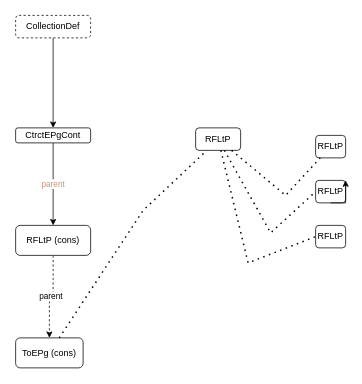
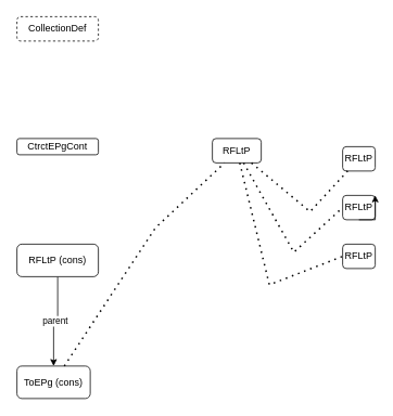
  <mxCell id="0" />
  <mxCell id="1" parent="0" />
  <mxCell id="2" value="RFLtP" style="rounded=1;whiteSpace=wrap;html=1;" vertex="1" parent="1"><mxGeometry x="260" y="170" width="60" height="30" as="geometry" /></mxCell>
  <mxCell id="3" value="RFLtP" style="rounded=1;whiteSpace=wrap;html=1;" vertex="1" parent="1"><mxGeometry x="420" y="300" width="40" height="30" as="geometry" /></mxCell>
  <mxCell id="4" value="RFLtP" style="rounded=1;whiteSpace=wrap;html=1;" vertex="1" parent="1"><mxGeometry x="420" y="240" width="40" height="30" as="geometry" /></mxCell>
  <mxCell id="5" value="RFLtP" style="rounded=1;whiteSpace=wrap;html=1;" vertex="1" parent="1"><mxGeometry x="420" y="180" width="40" height="30" as="geometry" /></mxCell>
  <mxCell id="6" value="" style="endArrow=none;dashed=1;html=1;dashPattern=1 3;strokeWidth=2;rounded=0;" edge="1" parent="1" source="2" target="5"><mxGeometry width="50" height="50" relative="1" as="geometry"><mxPoint x="740" y="610" as="sourcePoint" /><mxPoint x="790" y="560" as="targetPoint" /><Array as="points"><mxPoint x="380" y="260" /></Array></mxGeometry></mxCell>
  <mxCell id="7" value="" style="endArrow=none;dashed=1;html=1;dashPattern=1 3;strokeWidth=2;rounded=0;entryX=0;entryY=0.5;entryDx=0;entryDy=0;" edge="1" parent="1" source="2" target="4"><mxGeometry width="50" height="50" relative="1" as="geometry"><mxPoint x="330" y="260" as="sourcePoint" /><mxPoint x="400" y="270" as="targetPoint" /><Array as="points"><mxPoint x="360" y="310" /></Array></mxGeometry></mxCell>
  <mxCell id="8" value="" style="endArrow=none;dashed=1;html=1;dashPattern=1 3;strokeWidth=2;rounded=0;entryX=0;entryY=0.5;entryDx=0;entryDy=0;" edge="1" parent="1" source="2" target="3"><mxGeometry width="50" height="50" relative="1" as="geometry"><mxPoint x="300.909" y="270" as="sourcePoint" /><mxPoint x="380" y="330" as="targetPoint" /><Array as="points"><mxPoint x="330" y="350" /></Array></mxGeometry></mxCell>
  <mxCell id="9" style="edgeStyle=orthogonalEdgeStyle;rounded=0;orthogonalLoop=1;jettySize=auto;html=1;exitX=0.5;exitY=1;exitDx=0;exitDy=0;entryX=1;entryY=0;entryDx=0;entryDy=0;" edge="1" parent="1" source="4" target="4"><mxGeometry relative="1" as="geometry" /></mxCell>
  <mxCell id="10" value="ToEPg (cons)" style="rounded=1;whiteSpace=wrap;html=1;" vertex="1" parent="1"><mxGeometry x="20" y="450" width="90" height="40" as="geometry" /></mxCell>
  <mxCell id="11" value="" style="endArrow=none;dashed=1;html=1;dashPattern=1 3;strokeWidth=2;rounded=0;entryX=0.25;entryY=1;entryDx=0;entryDy=0;" edge="1" parent="1" source="10" target="2"><mxGeometry width="50" height="50" relative="1" as="geometry"><mxPoint x="-100.004" y="380" as="sourcePoint" /><mxPoint x="26.36" y="495" as="targetPoint" /><Array as="points"><mxPoint x="190" y="280" /></Array></mxGeometry></mxCell>
- <mxCell id="12" value="parent" style="edgeStyle=orthogonalEdgeStyle;rounded=0;orthogonalLoop=1;jettySize=auto;html=1;entryX=0.5;entryY=0;entryDx=0;entryDy=0;dashed=1;" edge="1" parent="1" source="13" target="10"><mxGeometry relative="1" as="geometry" /></mxCell>
+ <mxCell id="12" value="parent" style="edgeStyle=orthogonalEdgeStyle;rounded=0;orthogonalLoop=1;jettySize=auto;html=1;entryX=0.5;entryY=0;entryDx=0;entryDy=0;" edge="1" parent="1" source="13" target="10"><mxGeometry relative="1" as="geometry" /></mxCell>
  <mxCell id="13" value="RFLtP (cons)" style="rounded=1;whiteSpace=wrap;html=1;" vertex="1" parent="1"><mxGeometry x="20" y="300" width="100" height="40" as="geometry" /></mxCell>
- <mxCell id="14" value="parent" style="edgeStyle=orthogonalEdgeStyle;rounded=0;orthogonalLoop=1;jettySize=auto;html=1;entryX=0.5;entryY=0;entryDx=0;entryDy=0;fontColor=#CE9178;" edge="1" parent="1" source="15" target="13"><mxGeometry relative="1" as="geometry" /></mxCell>
  <mxCell id="15" value="CtrctEPgCont" style="rounded=1;whiteSpace=wrap;html=1;" vertex="1" parent="1"><mxGeometry x="20" y="170" width="100" height="20" as="geometry" /></mxCell>
- <mxCell id="16" style="edgeStyle=orthogonalEdgeStyle;rounded=0;orthogonalLoop=1;jettySize=auto;html=1;entryX=0.5;entryY=0;entryDx=0;entryDy=0;fontColor=#CE9178;" edge="1" parent="1" source="17" target="15"><mxGeometry relative="1" as="geometry" /></mxCell>
  <mxCell id="17" value="CollectionDef" style="rounded=1;whiteSpace=wrap;html=1;dashed=1;" vertex="1" parent="1"><mxGeometry x="20" y="20" width="100" height="30" as="geometry" /></mxCell>
